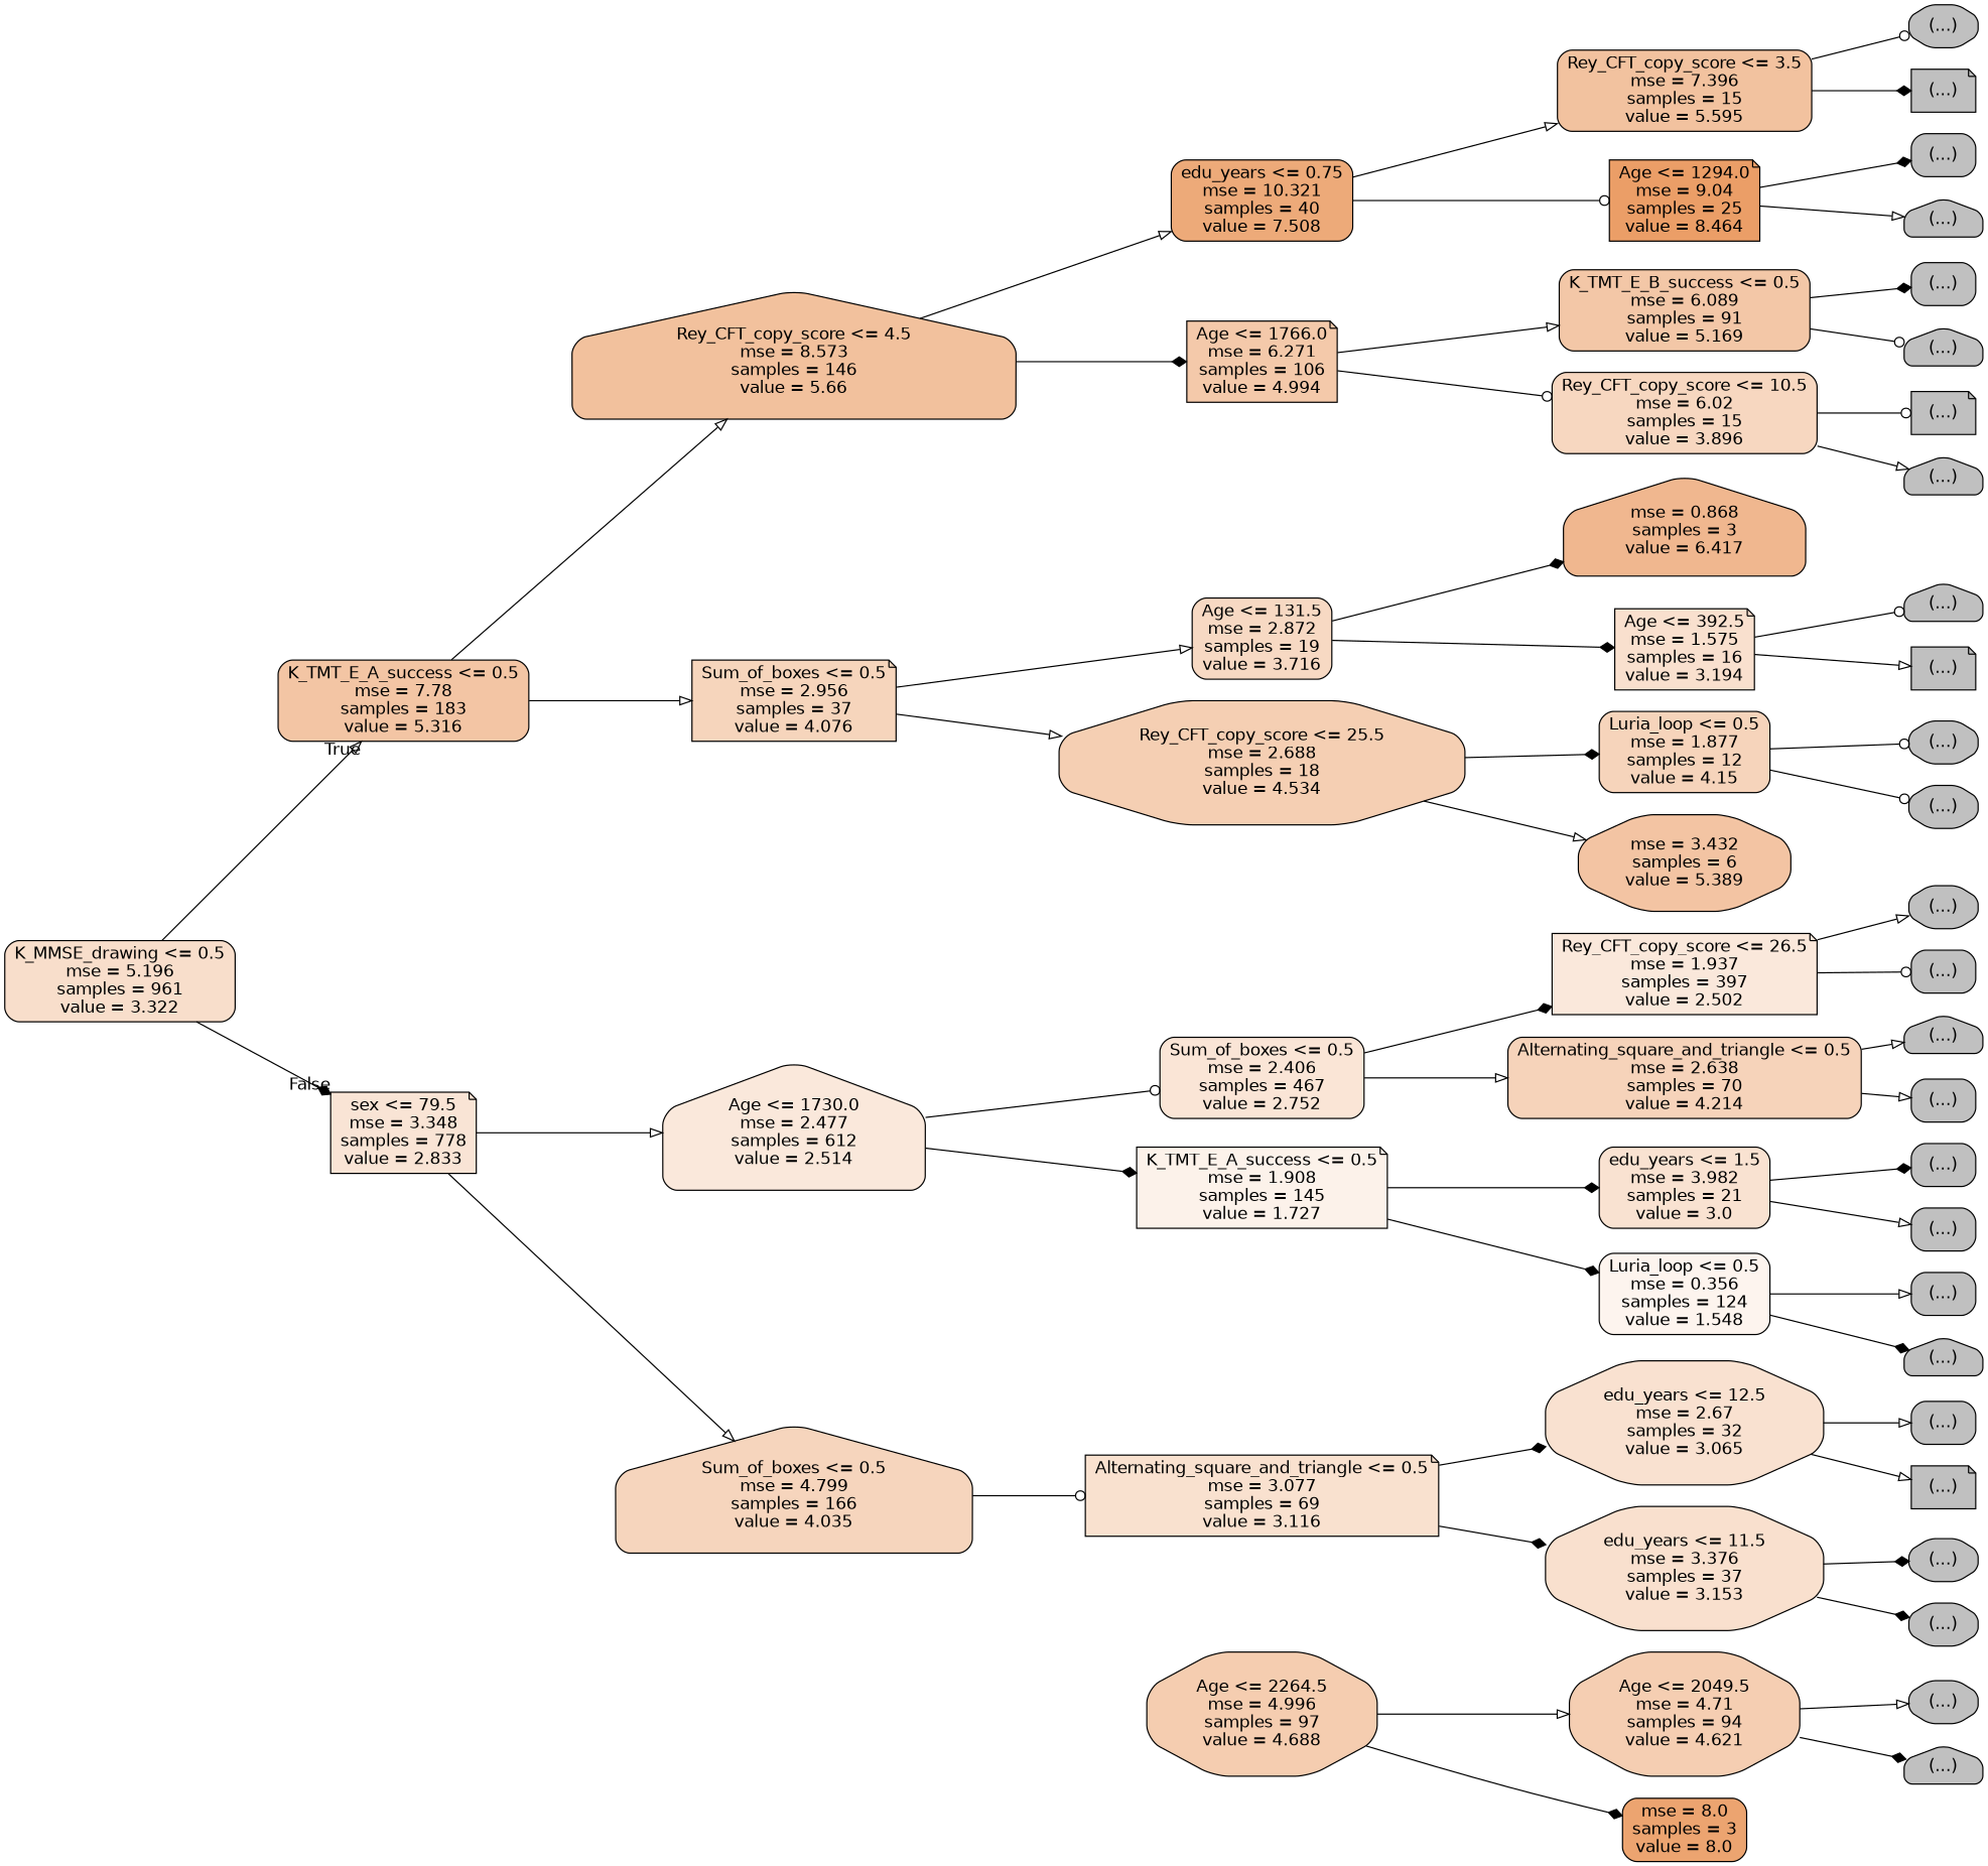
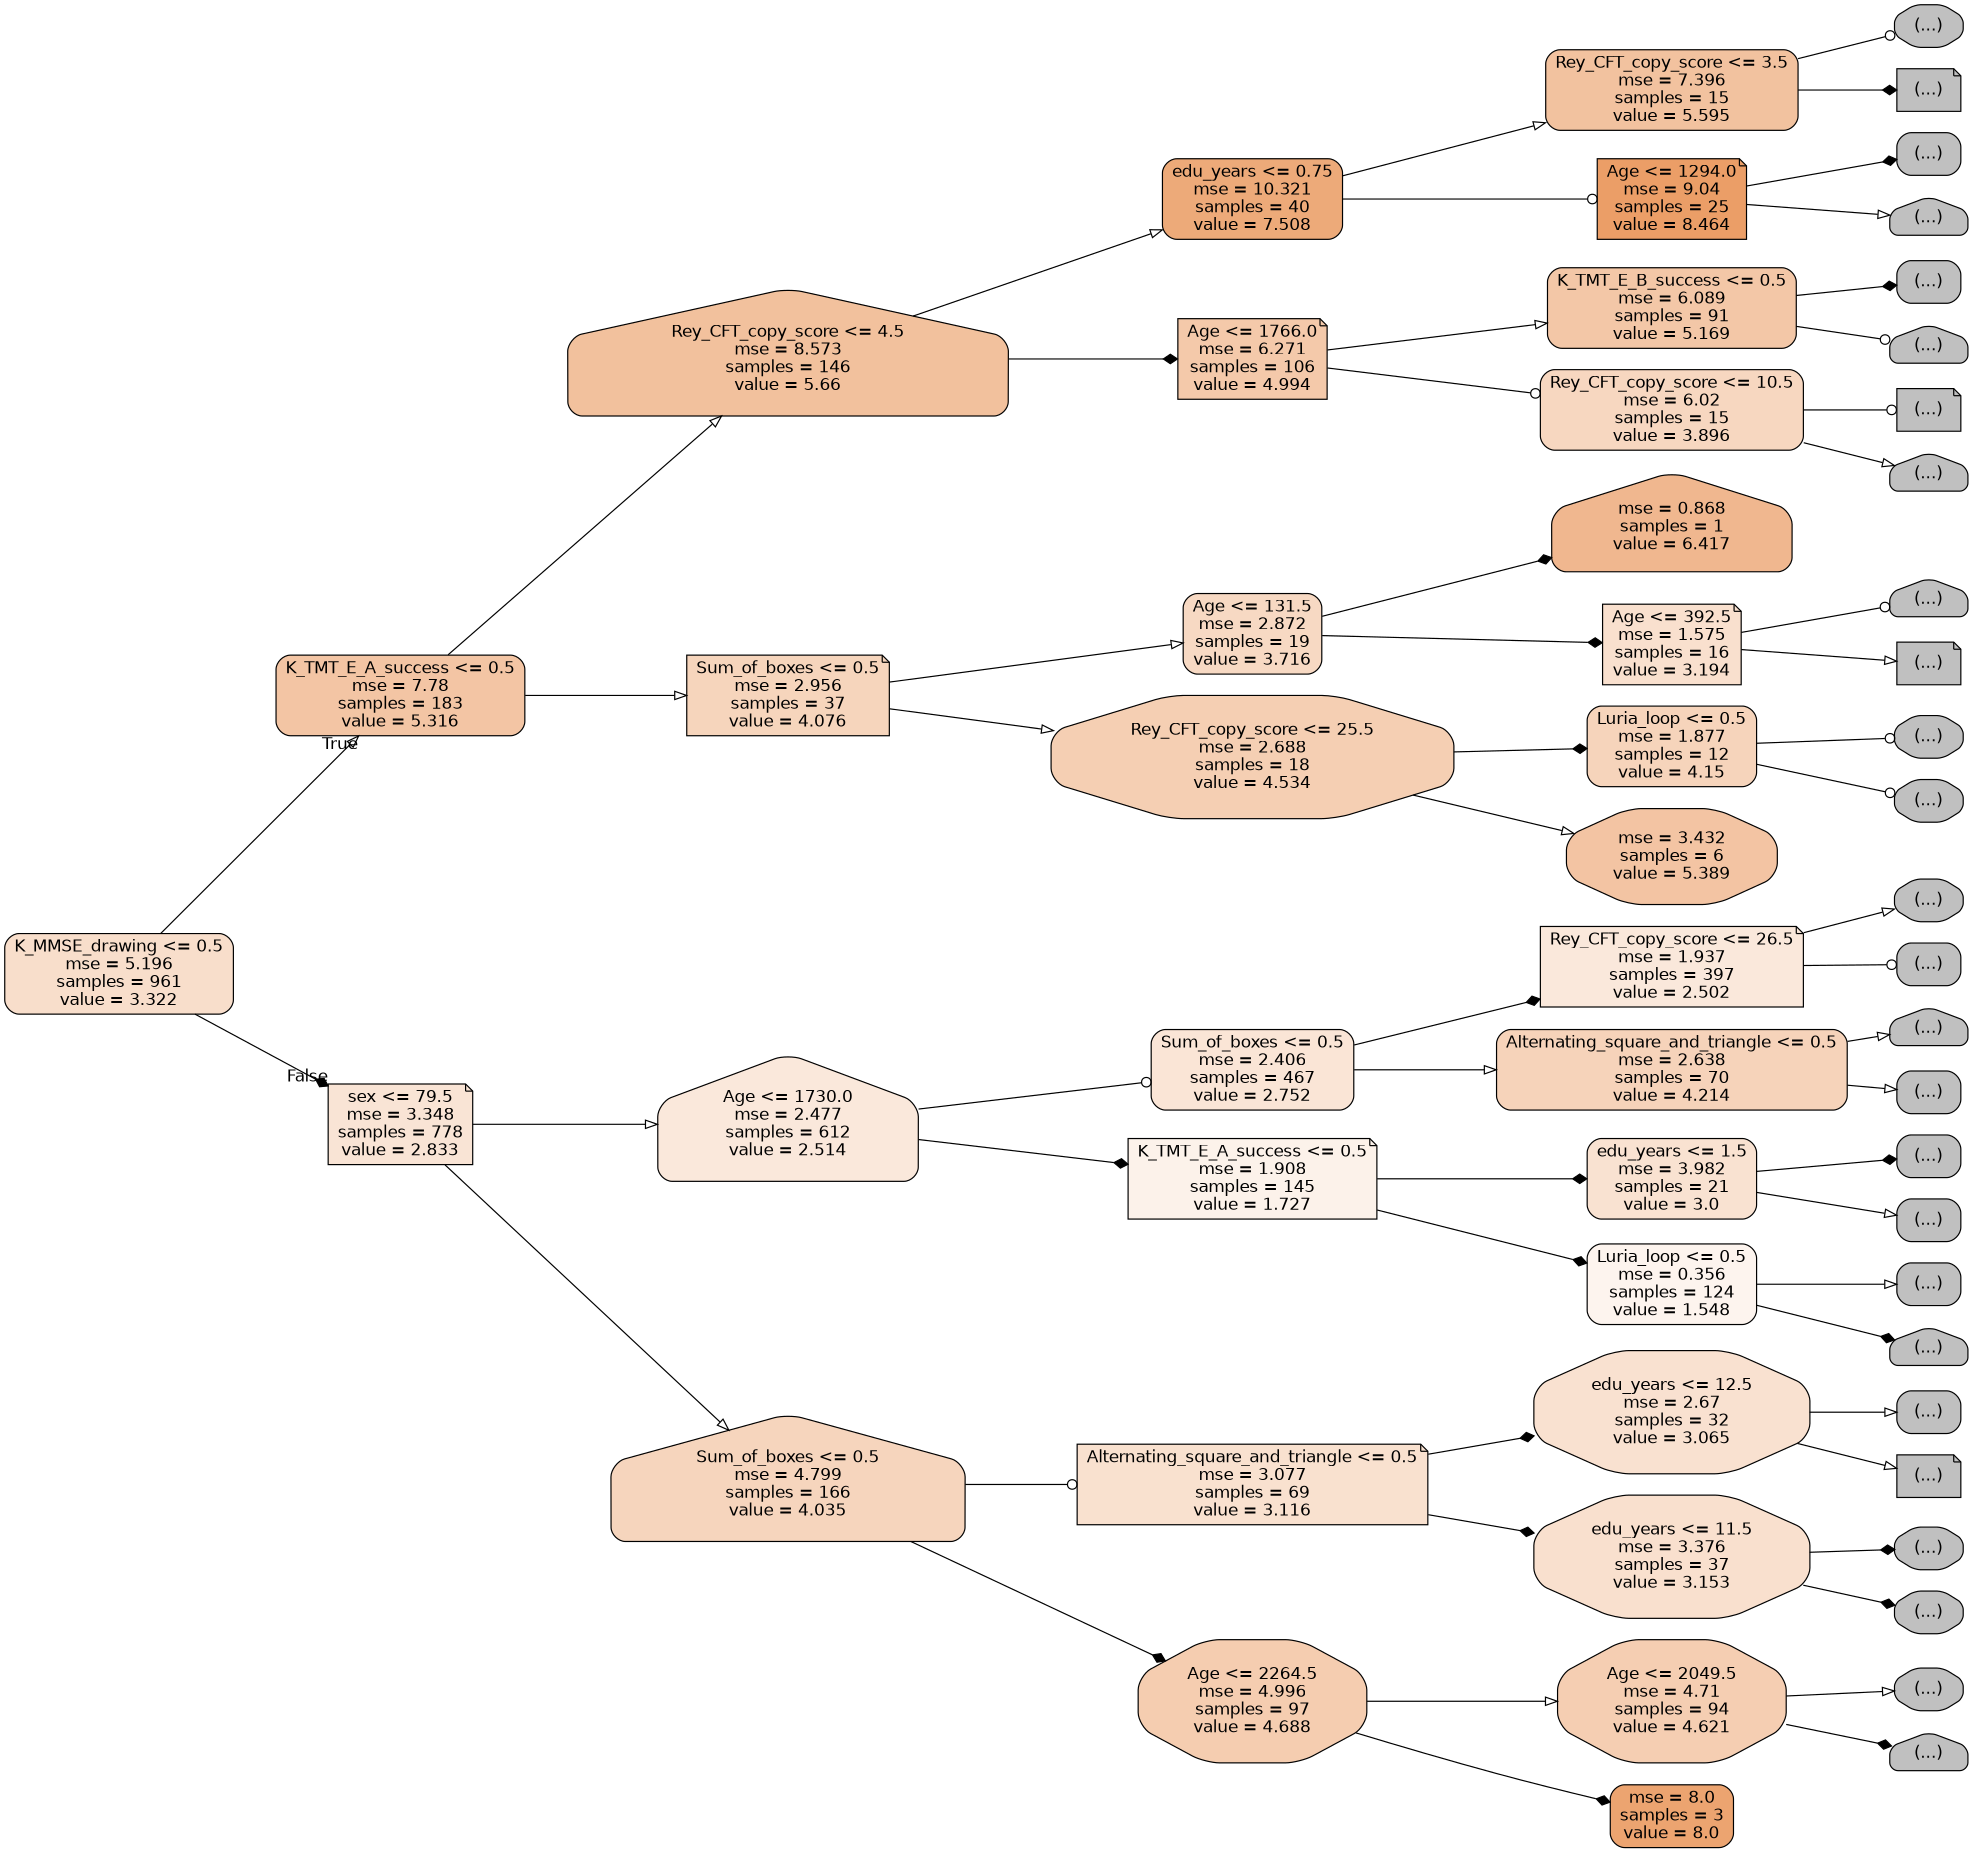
  digraph {
    rankdir=LR
    node [color=black fillcolor="#C0C0C0" fontname=helvetica shape=box style="filled, rounded"]
    edge [arrowhead=onormal fontname=helvetica]
    n1 [fillcolor="#f8decb" label="K_MMSE_drawing <= 0.5\nmse = 5.196\nsamples = 961\nvalue = 3.322"]
    n2 [fillcolor="#f3c5a4" label="K_TMT_E_A_success <= 0.5\nmse = 7.78\nsamples = 183\nvalue = 5.316"]
    n3 [fillcolor="#f9e4d5" label="sex <= 79.5\nmse = 3.348\nsamples = 778\nvalue = 2.833" shape=note]
    n4 [fillcolor="#f2c19d" label="Rey_CFT_copy_score <= 4.5\nmse = 8.573\nsamples = 146\nvalue = 5.66" shape=house]
    n5 [fillcolor="#f6d5bc" label="Sum_of_boxes <= 0.5\nmse = 2.956\nsamples = 37\nvalue = 4.076" shape=note]
    n6 [fillcolor="#fae8db" label="Age <= 1730.0\nmse = 2.477\nsamples = 612\nvalue = 2.514" shape=house]
    n7 [fillcolor="#f6d5bd" label="Sum_of_boxes <= 0.5\nmse = 4.799\nsamples = 166\nvalue = 4.035" shape=house]
    n8 [fillcolor="#edaa79" label="edu_years <= 0.75\nmse = 10.321\nsamples = 40\nvalue = 7.508"]
    n9 [fillcolor="#f4c9aa" label="Age <= 1766.0\nmse = 6.271\nsamples = 106\nvalue = 4.994" shape=note]
    n10 [fillcolor="#f7d9c3" label="Age <= 131.5\nmse = 2.872\nsamples = 19\nvalue = 3.716"]
    n11 [fillcolor="#f5cfb3" label="Rey_CFT_copy_score <= 25.5\nmse = 2.688\nsamples = 18\nvalue = 4.534" shape=octagon]
    n12 [fillcolor="#f2c29f" label="Rey_CFT_copy_score <= 3.5\nmse = 7.396\nsamples = 15\nvalue = 5.595"]
    n13 [fillcolor="#eb9e67" label="Age <= 1294.0\nmse = 9.04\nsamples = 25\nvalue = 8.464" shape=note]
    n14 [fillcolor="#f3c7a7" label="K_TMT_E_B_success <= 0.5\nmse = 6.089\nsamples = 91\nvalue = 5.169"]
    n15 [fillcolor="#f7d7c0" label="Rey_CFT_copy_score <= 10.5\nmse = 6.02\nsamples = 15\nvalue = 3.896"]
    n16 [label="(...)" shape=octagon]
    n17 [label="(...)" shape=note]
    n18 [label="(...)"]
    n19 [label="(...)" shape=house]
    n20 [label="(...)"]
    n21 [label="(...)" shape=house]
    n22 [label="(...)" shape=note]
    n23 [label="(...)" shape=house]
-   n24 [fillcolor="#f0b78f" label="mse = 0.868\nsamples = 3\nvalue = 6.417" shape=house]
+   n24 [fillcolor="#f0b78f" label="mse = 0.868\nsamples = 1\nvalue = 6.417" shape=house]
    n25 [fillcolor="#f9e0ce" label="Age <= 392.5\nmse = 1.575\nsamples = 16\nvalue = 3.194" shape=note]
    n26 [fillcolor="#f6d4bb" label="Luria_loop <= 0.5\nmse = 1.877\nsamples = 12\nvalue = 4.15"]
    n27 [fillcolor="#f3c4a3" label="mse = 3.432\nsamples = 6\nvalue = 5.389" shape=octagon]
    n28 [label="(...)" shape=house]
    n29 [label="(...)" shape=note]
    n30 [label="(...)" shape=octagon]
    n31 [label="(...)" shape=octagon]
    n32 [fillcolor="#fae5d6" label="Sum_of_boxes <= 0.5\nmse = 2.406\nsamples = 467\nvalue = 2.752"]
    n33 [fillcolor="#fcf2ea" label="K_TMT_E_A_success <= 0.5\nmse = 1.908\nsamples = 145\nvalue = 1.727" shape=note]
    n34 [fillcolor="#f9e1cf" label="Alternating_square_and_triangle <= 0.5\nmse = 3.077\nsamples = 69\nvalue = 3.116" shape=note]
    n35 [fillcolor="#f5cdb0" label="Age <= 2264.5\nmse = 4.996\nsamples = 97\nvalue = 4.688" shape=octagon]
    n36 [fillcolor="#fae8db" label="Rey_CFT_copy_score <= 26.5\nmse = 1.937\nsamples = 397\nvalue = 2.502" shape=note]
    n37 [fillcolor="#f6d3ba" label="Alternating_square_and_triangle <= 0.5\nmse = 2.638\nsamples = 70\nvalue = 4.214"]
    n38 [fillcolor="#f9e2d1" label="edu_years <= 1.5\nmse = 3.982\nsamples = 21\nvalue = 3.0"]
    n39 [fillcolor="#fdf4ee" label="Luria_loop <= 0.5\nmse = 0.356\nsamples = 124\nvalue = 1.548"]
    n40 [label="(...)" shape=octagon]
    n41 [label="(...)"]
    n42 [label="(...)" shape=house]
    n43 [label="(...)"]
    n44 [label="(...)"]
    n45 [label="(...)"]
    n46 [label="(...)"]
    n47 [label="(...)" shape=house]
    n48 [fillcolor="#f9e1d0" label="edu_years <= 12.5\nmse = 2.67\nsamples = 32\nvalue = 3.065" shape=octagon]
    n49 [fillcolor="#f9e0ce" label="edu_years <= 11.5\nmse = 3.376\nsamples = 37\nvalue = 3.153" shape=octagon]
    n50 [fillcolor="#f5ceb2" label="Age <= 2049.5\nmse = 4.71\nsamples = 94\nvalue = 4.621" shape=octagon]
    n51 [fillcolor="#eca470" label="mse = 8.0\nsamples = 3\nvalue = 8.0"]
    n52 [label="(...)"]
    n53 [label="(...)" shape=note]
    n54 [label="(...)" shape=octagon]
    n55 [label="(...)" shape=octagon]
    n56 [label="(...)" shape=octagon]
    n57 [label="(...)" shape=house]
    n1 -> n2 [headlabel=True labelangle=45 labeldistance=2.5]
    n1 -> n3 [arrowhead=diamond headlabel=False labelangle=-45 labeldistance=2.5]
    n2 -> n4
    n2 -> n5
    n3 -> n6
    n3 -> n7
    n4 -> n8
    n4 -> n9 [arrowhead=diamond]
    n5 -> n10
    n5 -> n11
    n6 -> n32 [arrowhead=odot]
    n6 -> n33 [arrowhead=diamond]
    n7 -> n34 [arrowhead=odot]
+   n7 -> n35 [arrowhead=diamond]
    n8 -> n12
    n8 -> n13 [arrowhead=odot]
    n9 -> n14
    n9 -> n15 [arrowhead=odot]
    n10 -> n24 [arrowhead=diamond]
    n10 -> n25 [arrowhead=diamond]
    n11 -> n26 [arrowhead=diamond]
    n11 -> n27
    n12 -> n16 [arrowhead=odot]
    n12 -> n17 [arrowhead=diamond]
    n13 -> n18 [arrowhead=diamond]
    n13 -> n19
    n14 -> n20 [arrowhead=diamond]
    n14 -> n21 [arrowhead=odot]
    n15 -> n22 [arrowhead=odot]
    n15 -> n23
    n25 -> n28 [arrowhead=odot]
    n25 -> n29
    n26 -> n30 [arrowhead=odot]
    n26 -> n31 [arrowhead=odot]
    n32 -> n36 [arrowhead=diamond]
    n32 -> n37
    n33 -> n38 [arrowhead=diamond]
    n33 -> n39 [arrowhead=diamond]
    n34 -> n48 [arrowhead=diamond]
    n34 -> n49 [arrowhead=diamond]
    n35 -> n50
    n35 -> n51 [arrowhead=diamond]
    n36 -> n40
    n36 -> n41 [arrowhead=odot]
    n37 -> n42
    n37 -> n43
    n38 -> n44 [arrowhead=diamond]
    n38 -> n45
    n39 -> n46
    n39 -> n47 [arrowhead=diamond]
    n48 -> n52
    n48 -> n53
    n49 -> n54 [arrowhead=diamond]
    n49 -> n55 [arrowhead=diamond]
    n50 -> n56
    n50 -> n57 [arrowhead=diamond]
  }
